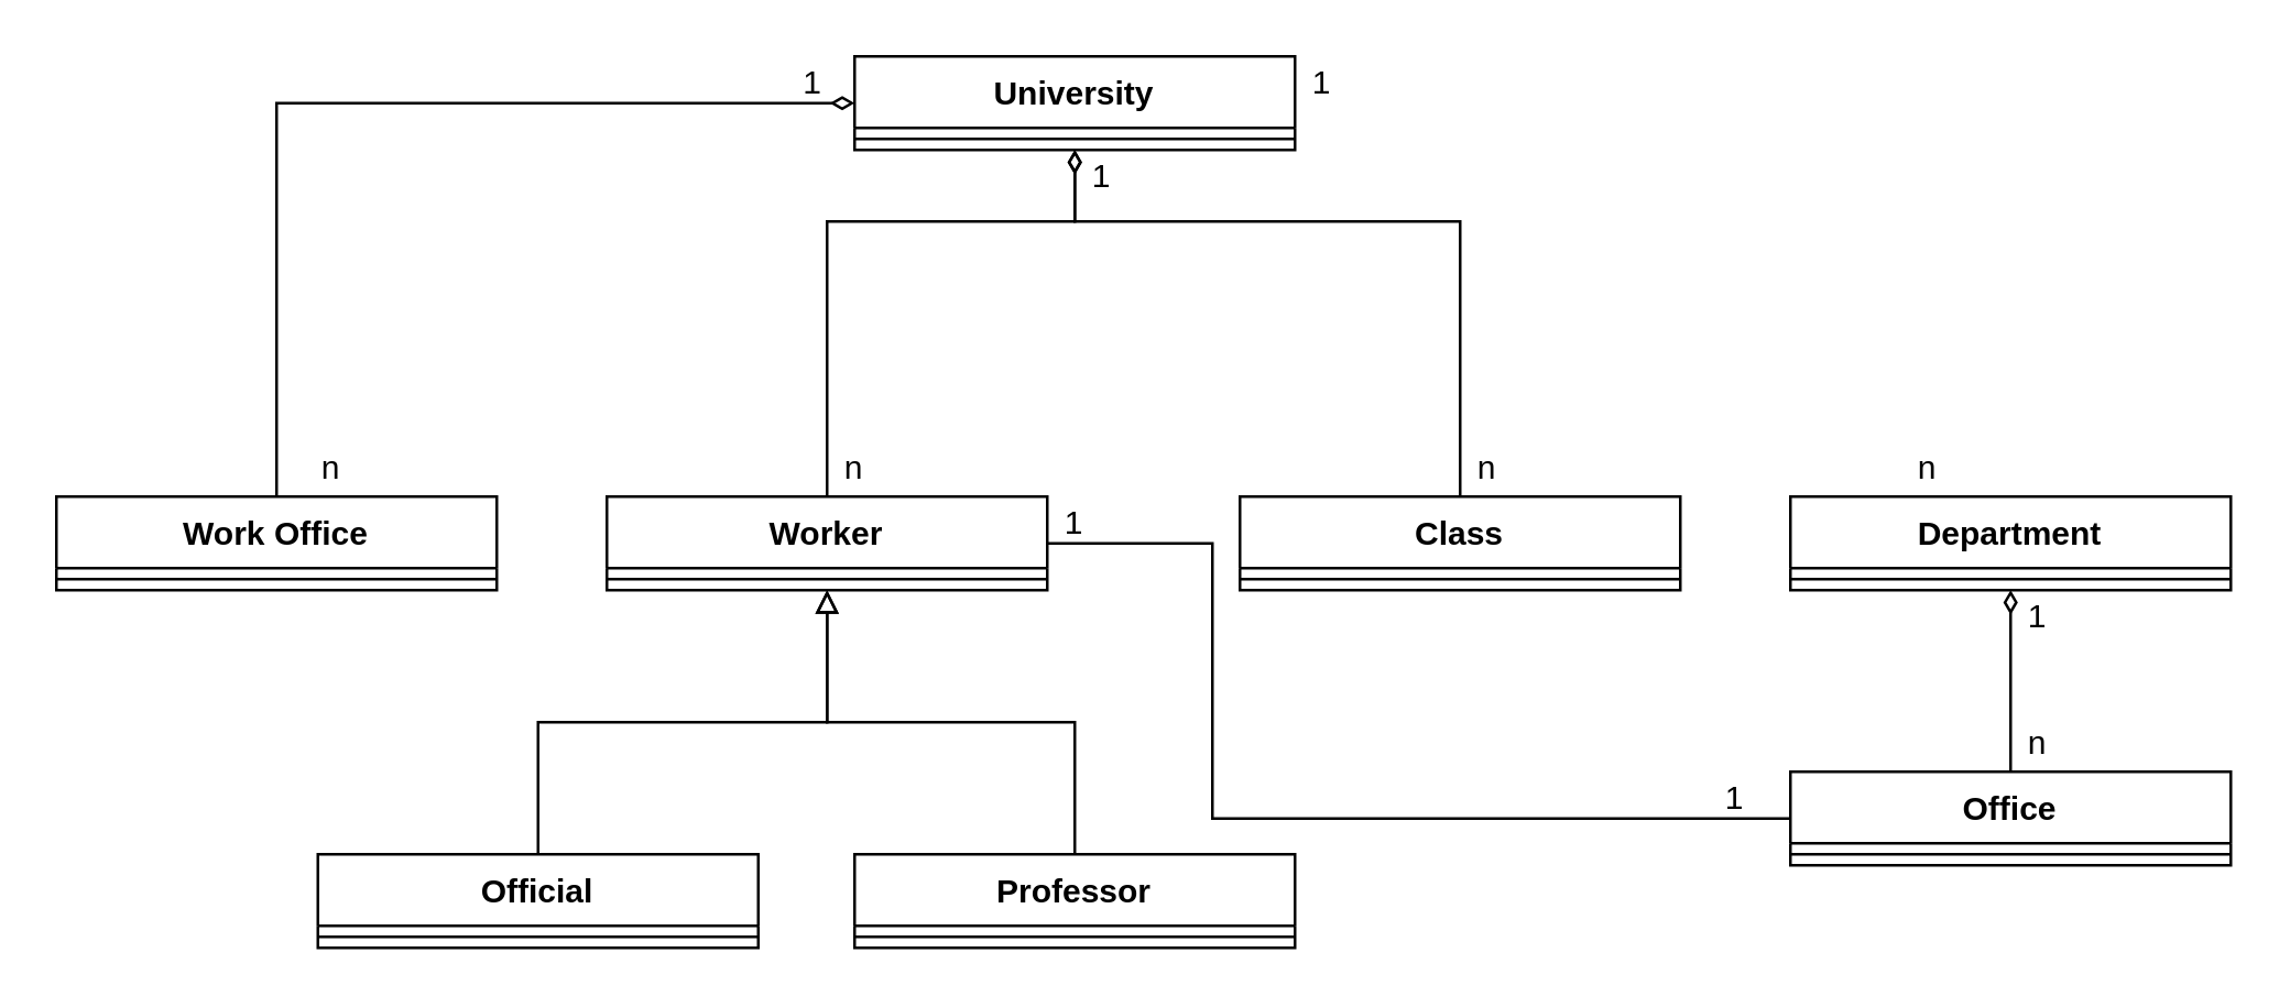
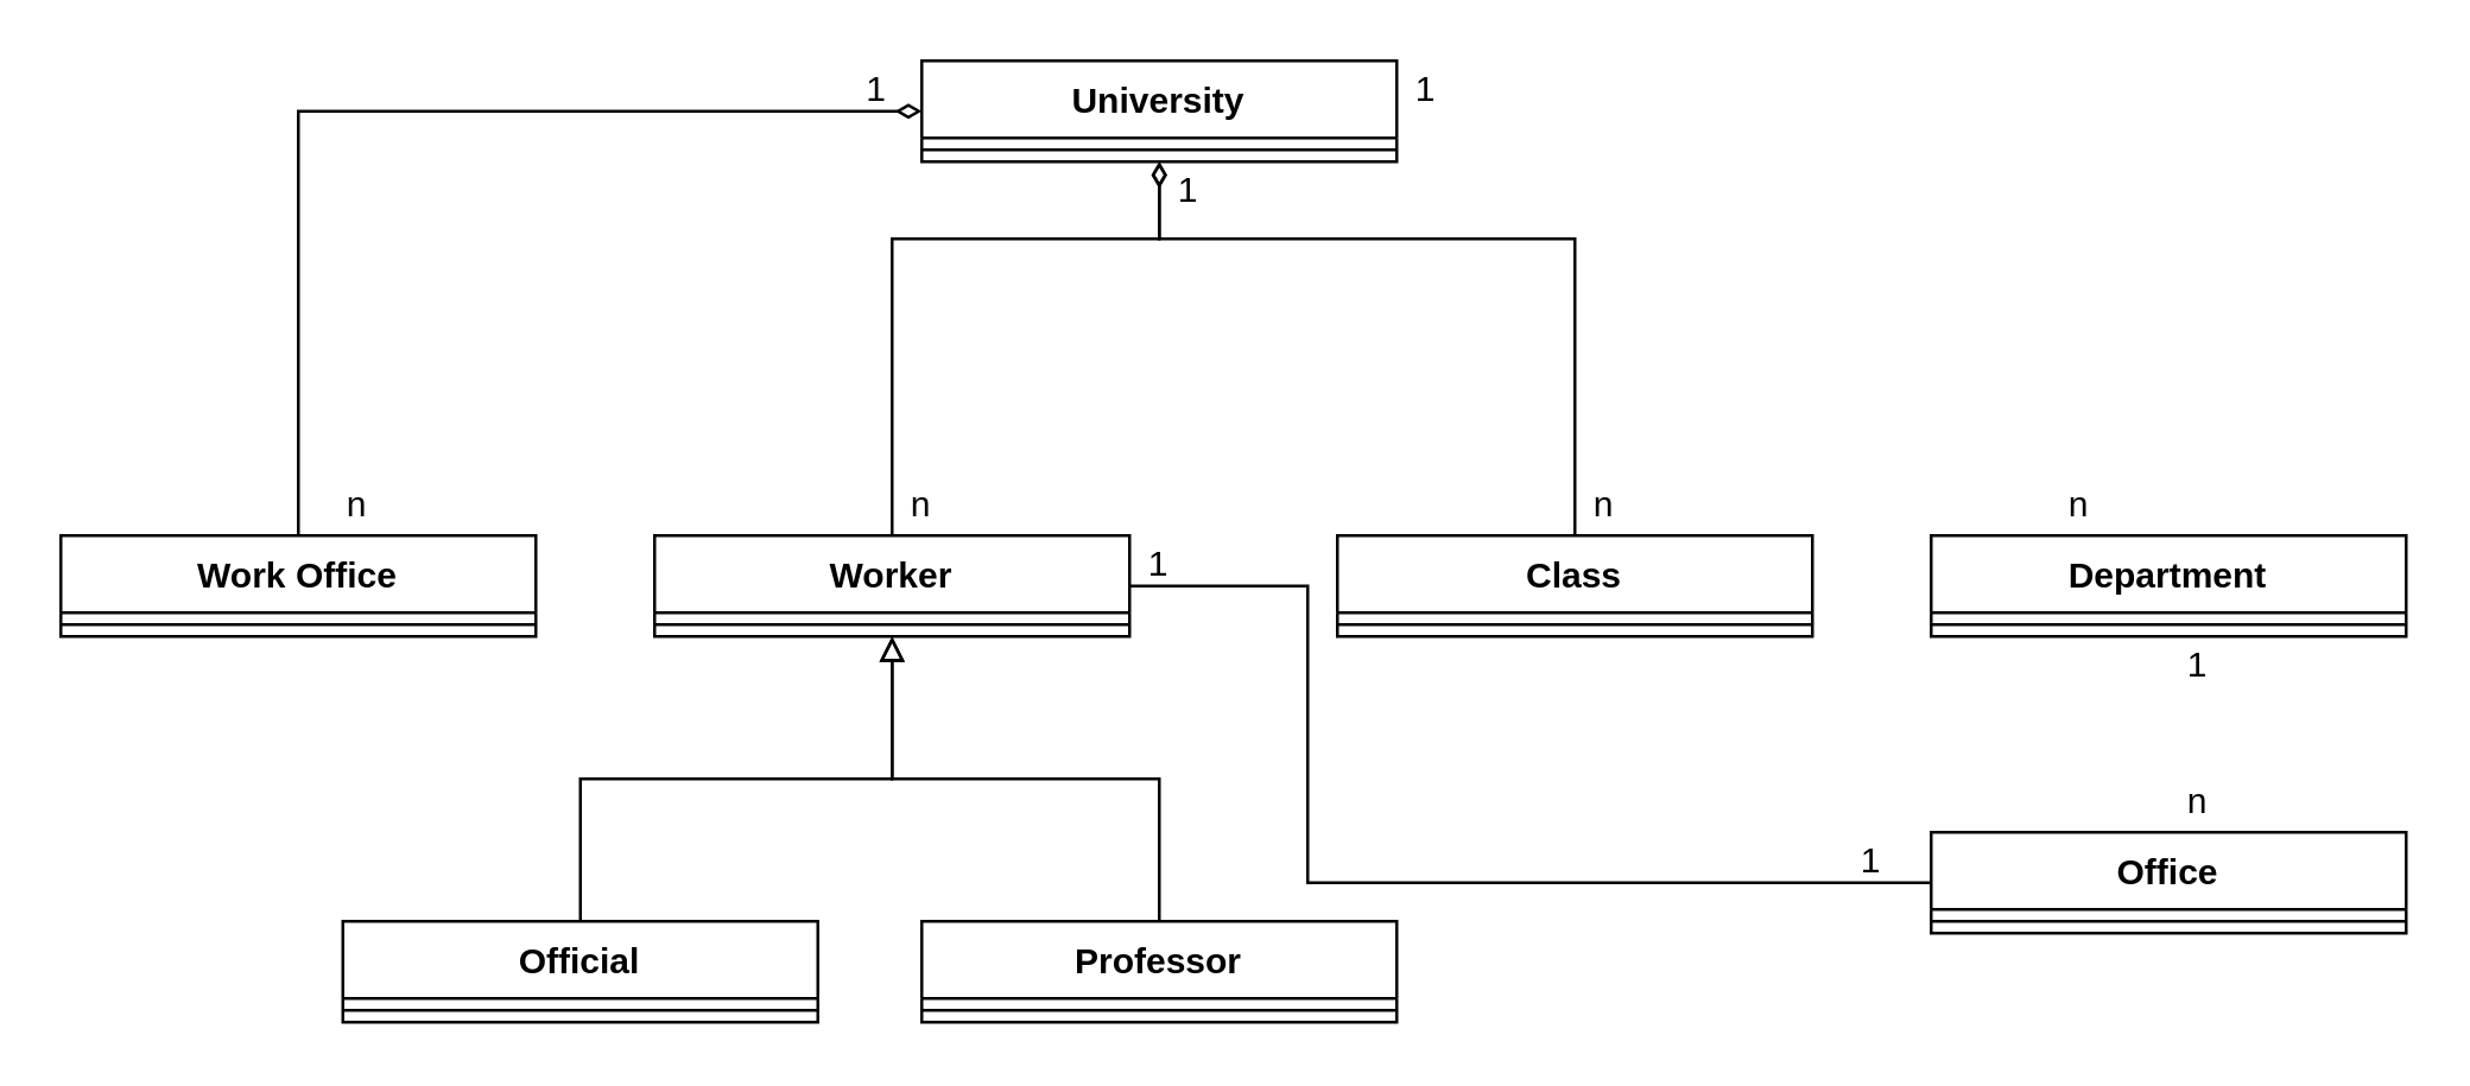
  <mxCell id="0" />
  <mxCell id="1" parent="0" />
  <mxCell id="2" value="University" style="swimlane;fontStyle=1;align=center;verticalAlign=top;childLayout=stackLayout;horizontal=1;startSize=26;horizontalStack=0;resizeParent=1;resizeParentMax=0;resizeLast=0;collapsible=1;marginBottom=0;" vertex="1" parent="1"><mxGeometry x="310" y="20" width="160" height="34" as="geometry" /></mxCell>
  <mxCell id="3" value="" style="line;strokeWidth=1;fillColor=none;align=left;verticalAlign=middle;spacingTop=-1;spacingLeft=3;spacingRight=3;rotatable=0;labelPosition=right;points=[];portConstraint=eastwest;" vertex="1" parent="2"><mxGeometry y="26" width="160" height="8" as="geometry" /></mxCell>
  <mxCell id="4" style="edgeStyle=orthogonalEdgeStyle;rounded=0;orthogonalLoop=1;jettySize=auto;html=1;entryX=0.25;entryY=0;entryDx=0;entryDy=0;startArrow=none;startFill=0;endArrow=diamondThin;endFill=0;exitX=0.5;exitY=0;exitDx=0;exitDy=0;" edge="1" parent="1" source="6" target="19"><mxGeometry relative="1" as="geometry"><Array as="points"><mxPoint x="300" y="80" /><mxPoint x="390" y="80" /></Array></mxGeometry></mxCell>
  <mxCell id="5" style="edgeStyle=orthogonalEdgeStyle;rounded=0;orthogonalLoop=1;jettySize=auto;html=1;entryX=0;entryY=0.5;entryDx=0;entryDy=0;startArrow=none;startFill=0;endArrow=none;endFill=0;" edge="1" parent="1" source="6" target="23"><mxGeometry relative="1" as="geometry"><Array as="points"><mxPoint x="440" y="197" /><mxPoint x="440" y="297" /></Array></mxGeometry></mxCell>
  <mxCell id="6" value="Worker" style="swimlane;fontStyle=1;align=center;verticalAlign=top;childLayout=stackLayout;horizontal=1;startSize=26;horizontalStack=0;resizeParent=1;resizeParentMax=0;resizeLast=0;collapsible=1;marginBottom=0;" vertex="1" parent="1"><mxGeometry x="220" y="180" width="160" height="34" as="geometry" /></mxCell>
  <mxCell id="7" value="" style="line;strokeWidth=1;fillColor=none;align=left;verticalAlign=middle;spacingTop=-1;spacingLeft=3;spacingRight=3;rotatable=0;labelPosition=right;points=[];portConstraint=eastwest;" vertex="1" parent="6"><mxGeometry y="26" width="160" height="8" as="geometry" /></mxCell>
  <mxCell id="8" style="edgeStyle=orthogonalEdgeStyle;rounded=0;orthogonalLoop=1;jettySize=auto;html=1;entryX=0.5;entryY=1;entryDx=0;entryDy=0;startArrow=none;startFill=0;endArrow=diamondThin;endFill=0;exitX=0.75;exitY=1;exitDx=0;exitDy=0;" edge="1" parent="1" source="17" target="2"><mxGeometry relative="1" as="geometry"><mxPoint x="390" y="70" as="targetPoint" /><Array as="points"><mxPoint x="530" y="80" /><mxPoint x="390" y="80" /></Array></mxGeometry></mxCell>
  <mxCell id="9" value="Class" style="swimlane;fontStyle=1;align=center;verticalAlign=top;childLayout=stackLayout;horizontal=1;startSize=26;horizontalStack=0;resizeParent=1;resizeParentMax=0;resizeLast=0;collapsible=1;marginBottom=0;" vertex="1" parent="1"><mxGeometry x="450" y="180" width="160" height="34" as="geometry" /></mxCell>
  <mxCell id="10" value="" style="line;strokeWidth=1;fillColor=none;align=left;verticalAlign=middle;spacingTop=-1;spacingLeft=3;spacingRight=3;rotatable=0;labelPosition=right;points=[];portConstraint=eastwest;" vertex="1" parent="9"><mxGeometry y="26" width="160" height="8" as="geometry" /></mxCell>
  <mxCell id="11" style="edgeStyle=orthogonalEdgeStyle;rounded=0;orthogonalLoop=1;jettySize=auto;html=1;entryX=0;entryY=0.5;entryDx=0;entryDy=0;startArrow=none;startFill=0;endArrow=diamondThin;endFill=0;exitX=0.5;exitY=0;exitDx=0;exitDy=0;" edge="1" parent="1" source="12" target="2"><mxGeometry relative="1" as="geometry" /></mxCell>
  <mxCell id="12" value="Work Office" style="swimlane;fontStyle=1;align=center;verticalAlign=top;childLayout=stackLayout;horizontal=1;startSize=26;horizontalStack=0;resizeParent=1;resizeParentMax=0;resizeLast=0;collapsible=1;marginBottom=0;" vertex="1" parent="1"><mxGeometry x="20" y="180" width="160" height="34" as="geometry" /></mxCell>
  <mxCell id="13" value="" style="line;strokeWidth=1;fillColor=none;align=left;verticalAlign=middle;spacingTop=-1;spacingLeft=3;spacingRight=3;rotatable=0;labelPosition=right;points=[];portConstraint=eastwest;" vertex="1" parent="12"><mxGeometry y="26" width="160" height="8" as="geometry" /></mxCell>
  <mxCell id="14" value="Department" style="swimlane;fontStyle=1;align=center;verticalAlign=top;childLayout=stackLayout;horizontal=1;startSize=26;horizontalStack=0;resizeParent=1;resizeParentMax=0;resizeLast=0;collapsible=1;marginBottom=0;" vertex="1" parent="1"><mxGeometry x="650" y="180" width="160" height="34" as="geometry" /></mxCell>
  <mxCell id="15" value="" style="line;strokeWidth=1;fillColor=none;align=left;verticalAlign=middle;spacingTop=-1;spacingLeft=3;spacingRight=3;rotatable=0;labelPosition=right;points=[];portConstraint=eastwest;" vertex="1" parent="14"><mxGeometry y="26" width="160" height="8" as="geometry" /></mxCell>
  <mxCell id="16" value="n" style="text;html=1;strokeColor=none;fillColor=none;align=center;verticalAlign=middle;whiteSpace=wrap;rounded=0;" vertex="1" parent="1"><mxGeometry x="100" y="160" width="40" height="20" as="geometry" /></mxCell>
  <mxCell id="17" value="n" style="text;html=1;strokeColor=none;fillColor=none;align=center;verticalAlign=middle;whiteSpace=wrap;rounded=0;" vertex="1" parent="1"><mxGeometry x="520" y="160" width="40" height="20" as="geometry" /></mxCell>
  <mxCell id="18" value="n" style="text;html=1;strokeColor=none;fillColor=none;align=center;verticalAlign=middle;whiteSpace=wrap;rounded=0;" vertex="1" parent="1"><mxGeometry x="680" y="160" width="40" height="20" as="geometry" /></mxCell>
  <mxCell id="19" value="1" style="text;html=1;strokeColor=none;fillColor=none;align=center;verticalAlign=middle;whiteSpace=wrap;rounded=0;" vertex="1" parent="1"><mxGeometry x="380" y="54" width="40" height="20" as="geometry" /></mxCell>
  <mxCell id="20" value="1" style="text;html=1;strokeColor=none;fillColor=none;align=center;verticalAlign=middle;whiteSpace=wrap;rounded=0;" vertex="1" parent="1"><mxGeometry x="460" y="20" width="40" height="20" as="geometry" /></mxCell>
  <mxCell id="21" value="1" style="text;html=1;strokeColor=none;fillColor=none;align=center;verticalAlign=middle;whiteSpace=wrap;rounded=0;" vertex="1" parent="1"><mxGeometry x="275" y="20" width="40" height="20" as="geometry" /></mxCell>
- <mxCell id="22" style="edgeStyle=orthogonalEdgeStyle;rounded=0;orthogonalLoop=1;jettySize=auto;html=1;entryX=0.5;entryY=1;entryDx=0;entryDy=0;startArrow=none;startFill=0;endArrow=diamondThin;endFill=0;" edge="1" parent="1" source="23" target="14"><mxGeometry relative="1" as="geometry" /></mxCell>
  <mxCell id="23" value="Office" style="swimlane;fontStyle=1;align=center;verticalAlign=top;childLayout=stackLayout;horizontal=1;startSize=26;horizontalStack=0;resizeParent=1;resizeParentMax=0;resizeLast=0;collapsible=1;marginBottom=0;" vertex="1" parent="1"><mxGeometry x="650" y="280" width="160" height="34" as="geometry" /></mxCell>
  <mxCell id="24" value="" style="line;strokeWidth=1;fillColor=none;align=left;verticalAlign=middle;spacingTop=-1;spacingLeft=3;spacingRight=3;rotatable=0;labelPosition=right;points=[];portConstraint=eastwest;" vertex="1" parent="23"><mxGeometry y="26" width="160" height="8" as="geometry" /></mxCell>
  <mxCell id="25" value="n" style="text;html=1;strokeColor=none;fillColor=none;align=center;verticalAlign=middle;whiteSpace=wrap;rounded=0;" vertex="1" parent="1"><mxGeometry x="720" y="260" width="40" height="20" as="geometry" /></mxCell>
  <mxCell id="26" value="1" style="text;html=1;strokeColor=none;fillColor=none;align=center;verticalAlign=middle;whiteSpace=wrap;rounded=0;" vertex="1" parent="1"><mxGeometry x="720" y="214" width="40" height="20" as="geometry" /></mxCell>
  <mxCell id="27" value="n" style="text;html=1;strokeColor=none;fillColor=none;align=center;verticalAlign=middle;whiteSpace=wrap;rounded=0;" vertex="1" parent="1"><mxGeometry x="290" y="160" width="40" height="20" as="geometry" /></mxCell>
  <mxCell id="28" style="edgeStyle=orthogonalEdgeStyle;rounded=0;orthogonalLoop=1;jettySize=auto;html=1;entryX=0.5;entryY=1;entryDx=0;entryDy=0;startArrow=none;startFill=0;endArrow=block;endFill=0;" edge="1" parent="1" source="29" target="6"><mxGeometry relative="1" as="geometry" /></mxCell>
  <mxCell id="29" value="Official" style="swimlane;fontStyle=1;align=center;verticalAlign=top;childLayout=stackLayout;horizontal=1;startSize=26;horizontalStack=0;resizeParent=1;resizeParentMax=0;resizeLast=0;collapsible=1;marginBottom=0;" vertex="1" parent="1"><mxGeometry x="115" y="310" width="160" height="34" as="geometry" /></mxCell>
  <mxCell id="30" value="" style="line;strokeWidth=1;fillColor=none;align=left;verticalAlign=middle;spacingTop=-1;spacingLeft=3;spacingRight=3;rotatable=0;labelPosition=right;points=[];portConstraint=eastwest;" vertex="1" parent="29"><mxGeometry y="26" width="160" height="8" as="geometry" /></mxCell>
  <mxCell id="31" style="edgeStyle=orthogonalEdgeStyle;rounded=0;orthogonalLoop=1;jettySize=auto;html=1;entryX=0.5;entryY=1;entryDx=0;entryDy=0;startArrow=none;startFill=0;endArrow=block;endFill=0;" edge="1" parent="1" source="32" target="6"><mxGeometry relative="1" as="geometry" /></mxCell>
  <mxCell id="32" value="Professor" style="swimlane;fontStyle=1;align=center;verticalAlign=top;childLayout=stackLayout;horizontal=1;startSize=26;horizontalStack=0;resizeParent=1;resizeParentMax=0;resizeLast=0;collapsible=1;marginBottom=0;" vertex="1" parent="1"><mxGeometry x="310" y="310" width="160" height="34" as="geometry" /></mxCell>
  <mxCell id="33" value="" style="line;strokeWidth=1;fillColor=none;align=left;verticalAlign=middle;spacingTop=-1;spacingLeft=3;spacingRight=3;rotatable=0;labelPosition=right;points=[];portConstraint=eastwest;" vertex="1" parent="32"><mxGeometry y="26" width="160" height="8" as="geometry" /></mxCell>
  <mxCell id="34" value="1" style="text;html=1;strokeColor=none;fillColor=none;align=center;verticalAlign=middle;whiteSpace=wrap;rounded=0;" vertex="1" parent="1"><mxGeometry x="610" y="280" width="40" height="20" as="geometry" /></mxCell>
  <mxCell id="35" value="1" style="text;html=1;strokeColor=none;fillColor=none;align=center;verticalAlign=middle;whiteSpace=wrap;rounded=0;" vertex="1" parent="1"><mxGeometry x="370" y="180" width="40" height="20" as="geometry" /></mxCell>
